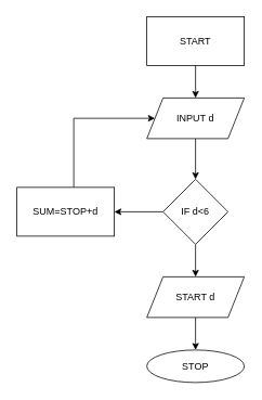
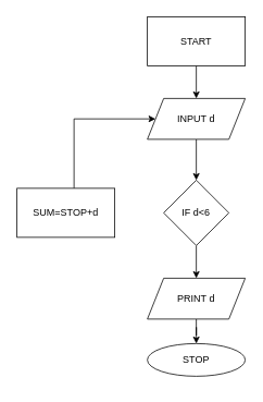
  <mxCell id="0" />
  <mxCell id="1" parent="0" />
  <mxCell id="2" value="" style="edgeStyle=orthogonalEdgeStyle;rounded=0;orthogonalLoop=1;jettySize=auto;html=1;" edge="1" parent="1" source="3" target="5"><mxGeometry relative="1" as="geometry" /></mxCell>
  <mxCell id="3" value="START" style="whiteSpace=wrap;html=1;rounded=0;" vertex="1" parent="1"><mxGeometry x="180" y="20" width="120" height="60" as="geometry" /></mxCell>
  <mxCell id="4" value="" style="edgeStyle=orthogonalEdgeStyle;rounded=0;orthogonalLoop=1;jettySize=auto;html=1;" edge="1" parent="1" source="5" target="8"><mxGeometry relative="1" as="geometry" /></mxCell>
  <mxCell id="5" value="INPUT d" style="shape=parallelogram;perimeter=parallelogramPerimeter;whiteSpace=wrap;html=1;fixedSize=1;" vertex="1" parent="1"><mxGeometry x="180" y="120" width="120" height="50" as="geometry" /></mxCell>
- <mxCell id="6" value="" style="edgeStyle=orthogonalEdgeStyle;rounded=0;orthogonalLoop=1;jettySize=auto;html=1;" edge="1" parent="1" source="8" target="10"><mxGeometry relative="1" as="geometry" /></mxCell>
  <mxCell id="7" value="" style="edgeStyle=orthogonalEdgeStyle;rounded=0;orthogonalLoop=1;jettySize=auto;html=1;" edge="1" parent="1" source="8" target="12"><mxGeometry relative="1" as="geometry" /></mxCell>
  <mxCell id="8" value="IF d&amp;lt;6" style="rhombus;whiteSpace=wrap;html=1;" vertex="1" parent="1"><mxGeometry x="200" y="220" width="80" height="80" as="geometry" /></mxCell>
  <mxCell id="9" style="edgeStyle=orthogonalEdgeStyle;rounded=0;orthogonalLoop=1;jettySize=auto;html=1;entryX=0;entryY=0.5;entryDx=0;entryDy=0;" edge="1" parent="1" source="10" target="5"><mxGeometry relative="1" as="geometry"><mxPoint x="120" y="120" as="targetPoint" /><Array as="points"><mxPoint x="90" y="145" /></Array></mxGeometry></mxCell>
  <mxCell id="10" value="SUM=STOP+d" style="whiteSpace=wrap;html=1;" vertex="1" parent="1"><mxGeometry x="20" y="230" width="120" height="60" as="geometry" /></mxCell>
  <mxCell id="11" value="" style="edgeStyle=orthogonalEdgeStyle;rounded=0;orthogonalLoop=1;jettySize=auto;html=1;" edge="1" parent="1" source="12" target="13"><mxGeometry relative="1" as="geometry" /></mxCell>
- <mxCell id="12" value="START d" style="shape=parallelogram;perimeter=parallelogramPerimeter;whiteSpace=wrap;html=1;fixedSize=1;" vertex="1" parent="1"><mxGeometry x="180" y="340" width="120" height="50" as="geometry" /></mxCell>
- <mxCell id="13" value="STOP" style="ellipse;whiteSpace=wrap;html=1;" vertex="1" parent="1"><mxGeometry x="180" y="430" width="120" height="40" as="geometry" /></mxCell>
+ <mxCell id="12" value="PRINT d" style="shape=parallelogram;perimeter=parallelogramPerimeter;whiteSpace=wrap;html=1;fixedSize=1;" vertex="1" parent="1"><mxGeometry x="180" y="340" width="120" height="50" as="geometry" /></mxCell>
+ <mxCell id="13" value="STOP" style="ellipse;whiteSpace=wrap;html=1;" vertex="1" parent="1"><mxGeometry x="180" y="420" width="120" height="40" as="geometry" /></mxCell>
